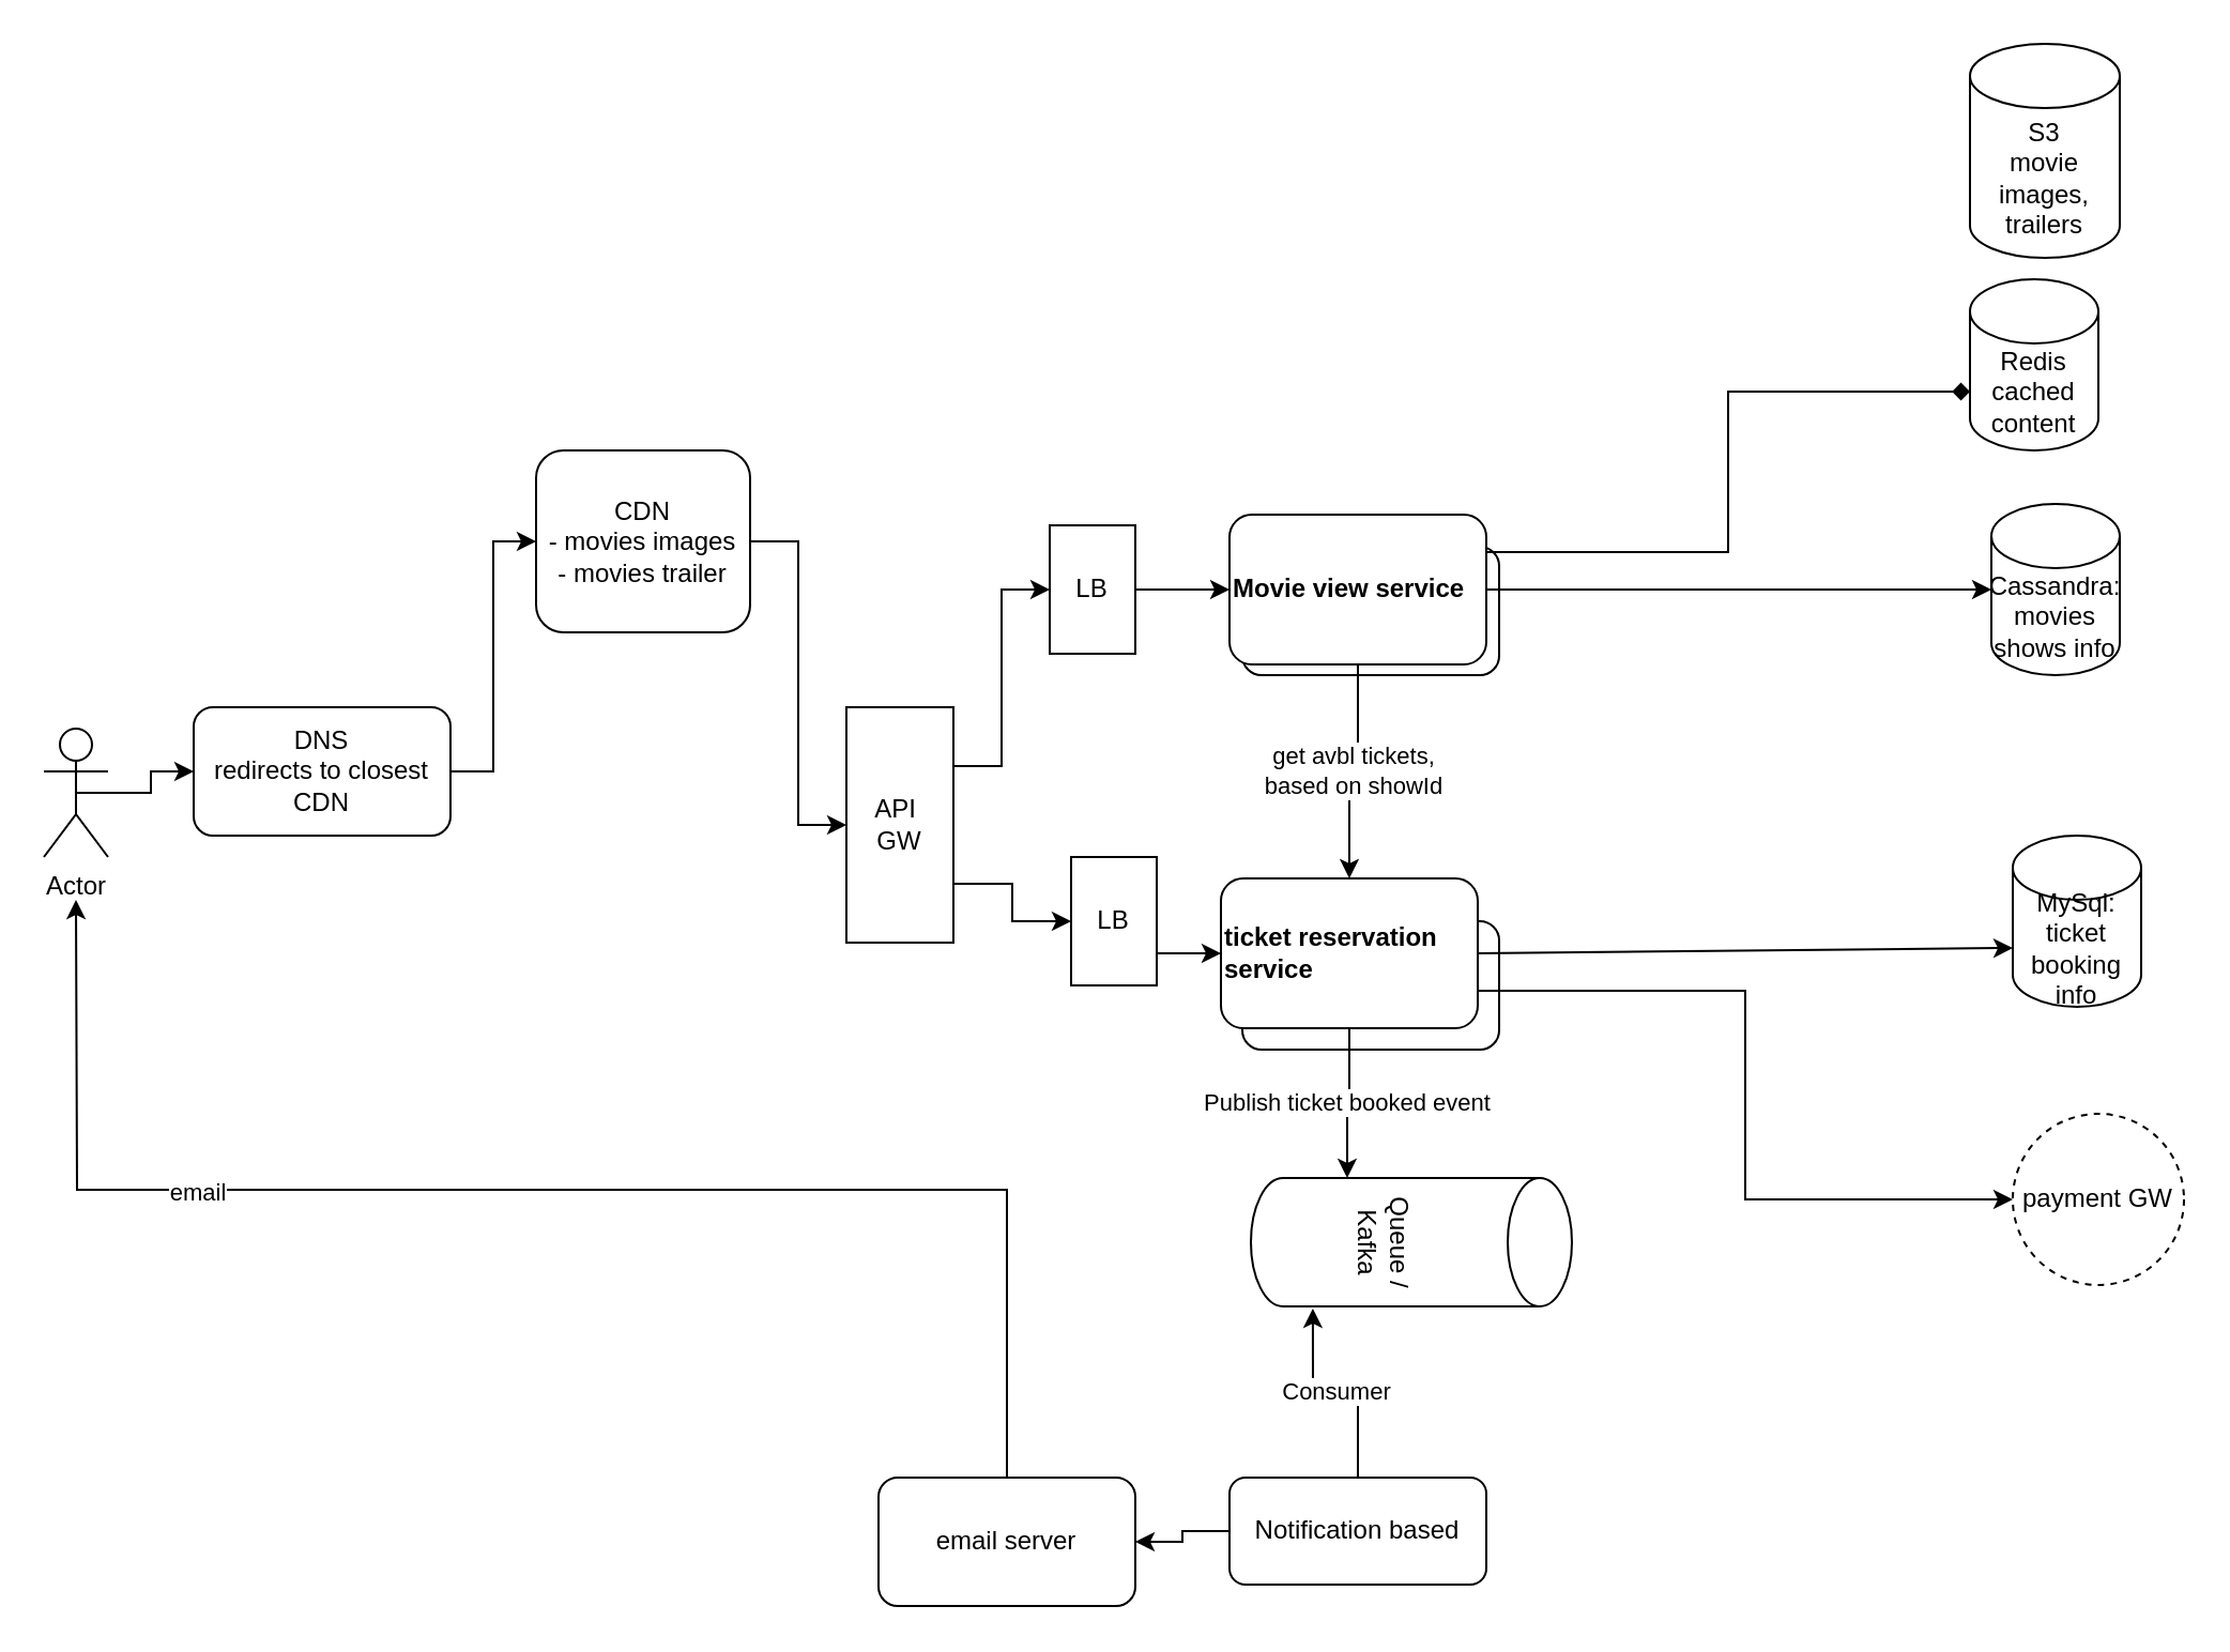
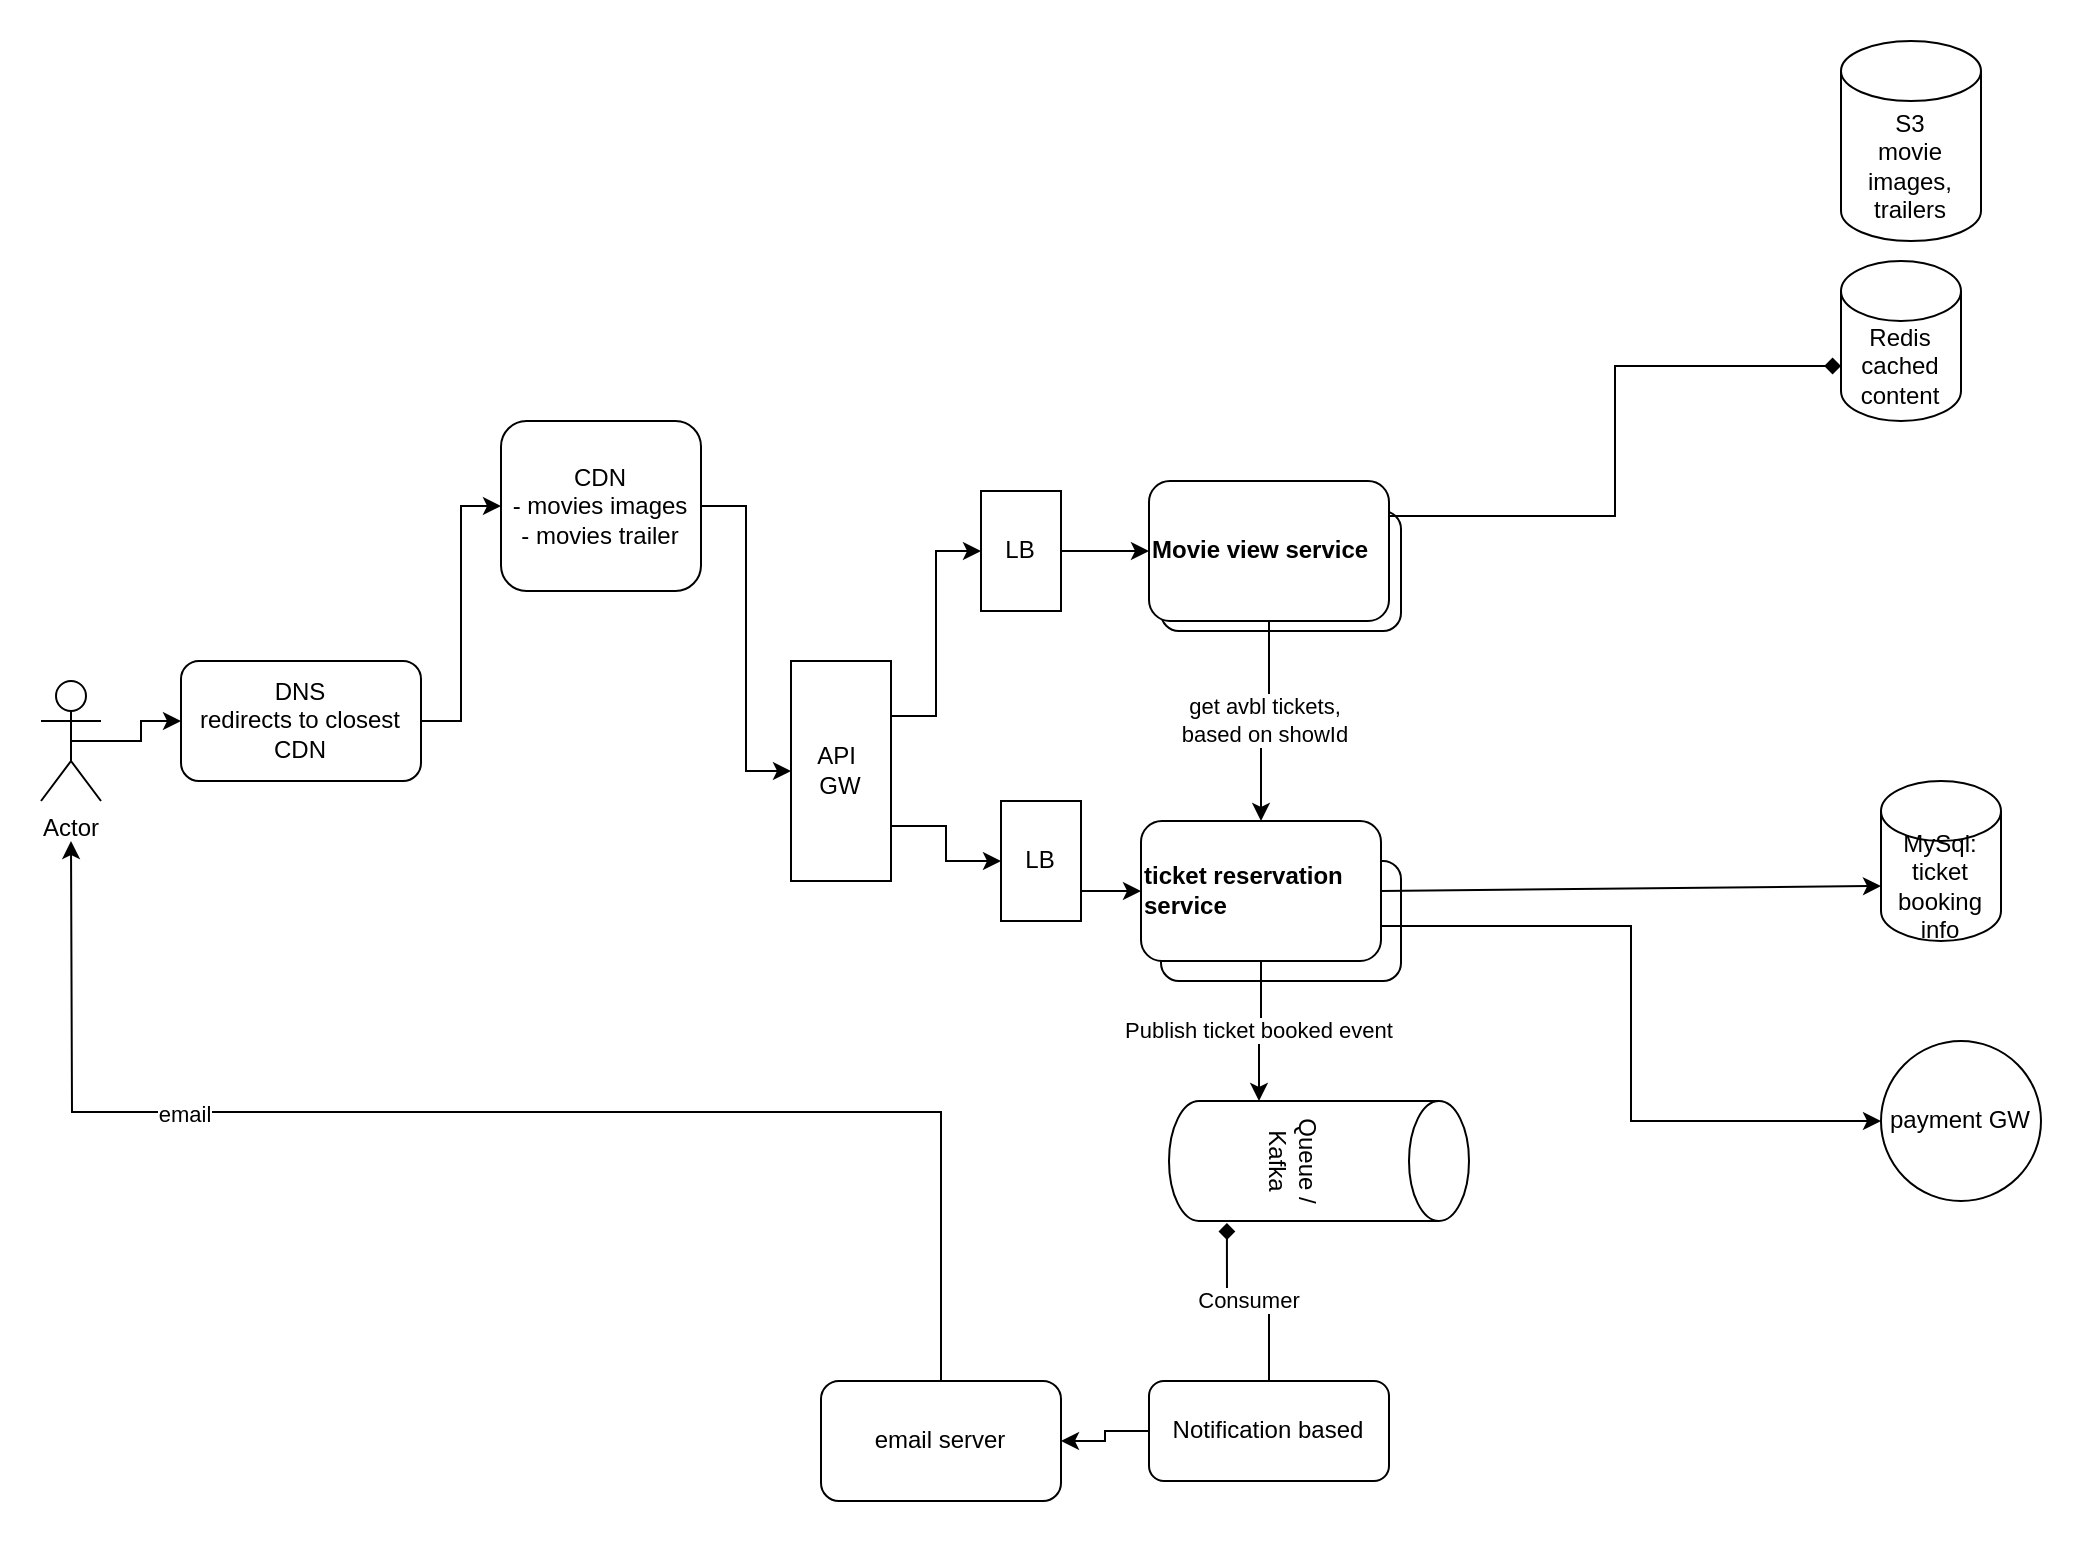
  <mxCell id="0" />
  <mxCell id="1" parent="0" />
  <mxCell id="2" value="" style="rounded=1;whiteSpace=wrap;html=1;" vertex="1" parent="1"><mxGeometry x="580" y="430" width="120" height="60" as="geometry" /></mxCell>
  <mxCell id="3" value="" style="rounded=1;whiteSpace=wrap;html=1;" vertex="1" parent="1"><mxGeometry x="580" y="255" width="120" height="60" as="geometry" /></mxCell>
  <mxCell id="4" style="edgeStyle=orthogonalEdgeStyle;rounded=0;orthogonalLoop=1;jettySize=auto;html=1;exitX=0.5;exitY=0.5;exitDx=0;exitDy=0;exitPerimeter=0;entryX=0;entryY=0.5;entryDx=0;entryDy=0;" edge="1" parent="1" source="5" target="31"><mxGeometry relative="1" as="geometry" /></mxCell>
  <mxCell id="5" value="Actor" style="shape=umlActor;verticalLabelPosition=bottom;verticalAlign=top;html=1;outlineConnect=0;" vertex="1" parent="1"><mxGeometry x="20" y="340" width="30" height="60" as="geometry" /></mxCell>
  <mxCell id="6" value="get avbl tickets, &lt;br&gt;based on showId" style="edgeStyle=orthogonalEdgeStyle;rounded=0;orthogonalLoop=1;jettySize=auto;html=1;" edge="1" parent="1" source="8" target="11"><mxGeometry relative="1" as="geometry" /></mxCell>
  <mxCell id="7" style="edgeStyle=orthogonalEdgeStyle;rounded=0;orthogonalLoop=1;jettySize=auto;html=1;exitX=1;exitY=0.25;exitDx=0;exitDy=0;entryX=0;entryY=0;entryDx=0;entryDy=52.5;entryPerimeter=0;endArrow=diamond;" edge="1" parent="1" source="8" target="29"><mxGeometry relative="1" as="geometry" /></mxCell>
  <mxCell id="8" value="&lt;b&gt;Movie view service&lt;/b&gt;" style="rounded=1;whiteSpace=wrap;html=1;align=left;" vertex="1" parent="1"><mxGeometry x="574" y="240" width="120" height="70" as="geometry" /></mxCell>
  <mxCell id="9" style="edgeStyle=orthogonalEdgeStyle;rounded=0;orthogonalLoop=1;jettySize=auto;html=1;exitX=1;exitY=0.75;exitDx=0;exitDy=0;entryX=0;entryY=0.5;entryDx=0;entryDy=0;" edge="1" parent="1" source="11" target="19"><mxGeometry relative="1" as="geometry" /></mxCell>
  <mxCell id="10" value="Publish ticket booked event" style="edgeStyle=orthogonalEdgeStyle;rounded=0;orthogonalLoop=1;jettySize=auto;html=1;exitX=0.5;exitY=1;exitDx=0;exitDy=0;entryX=0;entryY=0;entryDx=0;entryDy=105;entryPerimeter=0;" edge="1" parent="1" source="11" target="20"><mxGeometry relative="1" as="geometry" /></mxCell>
  <mxCell id="11" value="&lt;b&gt;ticket reservation service&lt;/b&gt;" style="rounded=1;whiteSpace=wrap;html=1;align=left;" vertex="1" parent="1"><mxGeometry x="570" y="410" width="120" height="70" as="geometry" /></mxCell>
- <mxCell id="12" value="Cassandra:&lt;br&gt;movies shows info" style="shape=cylinder3;whiteSpace=wrap;html=1;boundedLbl=1;backgroundOutline=1;size=15;" vertex="1" parent="1"><mxGeometry x="930" y="235" width="60" height="80" as="geometry" /></mxCell>
  <mxCell id="13" value="MySql:&lt;br&gt;ticket booking info" style="shape=cylinder3;whiteSpace=wrap;html=1;boundedLbl=1;backgroundOutline=1;size=15;" vertex="1" parent="1"><mxGeometry x="940" y="390" width="60" height="80" as="geometry" /></mxCell>
- <mxCell id="14" value="" style="endArrow=classic;html=1;exitX=1;exitY=0.5;exitDx=0;exitDy=0;" edge="1" parent="1" source="8" target="12"><mxGeometry width="50" height="50" relative="1" as="geometry"><mxPoint x="780" y="370" as="sourcePoint" /><mxPoint x="830" y="320" as="targetPoint" /></mxGeometry></mxCell>
  <mxCell id="15" value="" style="endArrow=classic;html=1;exitX=1;exitY=0.5;exitDx=0;exitDy=0;entryX=0;entryY=0;entryDx=0;entryDy=52.5;entryPerimeter=0;" edge="1" parent="1" source="11" target="13"><mxGeometry width="50" height="50" relative="1" as="geometry"><mxPoint x="760" y="470" as="sourcePoint" /><mxPoint x="810" y="420" as="targetPoint" /></mxGeometry></mxCell>
  <mxCell id="16" style="edgeStyle=orthogonalEdgeStyle;rounded=0;orthogonalLoop=1;jettySize=auto;html=1;exitX=1;exitY=0.5;exitDx=0;exitDy=0;entryX=0;entryY=0.5;entryDx=0;entryDy=0;" edge="1" parent="1" source="32" target="8"><mxGeometry relative="1" as="geometry" /></mxCell>
  <mxCell id="17" style="edgeStyle=orthogonalEdgeStyle;rounded=0;orthogonalLoop=1;jettySize=auto;html=1;exitX=1;exitY=0.75;exitDx=0;exitDy=0;entryX=0;entryY=0.5;entryDx=0;entryDy=0;" edge="1" parent="1" source="34" target="11"><mxGeometry relative="1" as="geometry" /></mxCell>
  <mxCell id="18" value="API&amp;nbsp;&lt;br&gt;GW" style="rounded=0;whiteSpace=wrap;html=1;" vertex="1" parent="1"><mxGeometry x="395" y="330" width="50" height="110" as="geometry" /></mxCell>
- <mxCell id="19" value="payment GW" style="ellipse;whiteSpace=wrap;html=1;aspect=fixed;dashed=1;" vertex="1" parent="1"><mxGeometry x="940" y="520" width="80" height="80" as="geometry" /></mxCell>
+ <mxCell id="19" value="payment GW" style="ellipse;whiteSpace=wrap;html=1;aspect=fixed;" vertex="1" parent="1"><mxGeometry x="940" y="520" width="80" height="80" as="geometry" /></mxCell>
  <mxCell id="20" value="Queue /&lt;br&gt;Kafka" style="shape=cylinder3;whiteSpace=wrap;html=1;boundedLbl=1;backgroundOutline=1;size=15;rotation=90;" vertex="1" parent="1"><mxGeometry x="629" y="505" width="60" height="150" as="geometry" /></mxCell>
- <mxCell id="21" value="Consumer" style="edgeStyle=orthogonalEdgeStyle;rounded=0;orthogonalLoop=1;jettySize=auto;html=1;entryX=1.017;entryY=0.807;entryDx=0;entryDy=0;entryPerimeter=0;" edge="1" parent="1" source="23" target="20"><mxGeometry relative="1" as="geometry" /></mxCell>
+ <mxCell id="21" value="Consumer" style="edgeStyle=orthogonalEdgeStyle;rounded=0;orthogonalLoop=1;jettySize=auto;html=1;entryX=1.017;entryY=0.807;entryDx=0;entryDy=0;entryPerimeter=0;endArrow=diamond;" edge="1" parent="1" source="23" target="20"><mxGeometry relative="1" as="geometry" /></mxCell>
  <mxCell id="22" value="" style="edgeStyle=orthogonalEdgeStyle;rounded=0;orthogonalLoop=1;jettySize=auto;html=1;" edge="1" parent="1" source="23" target="26"><mxGeometry relative="1" as="geometry" /></mxCell>
  <mxCell id="23" value="Notification based" style="rounded=1;whiteSpace=wrap;html=1;" vertex="1" parent="1"><mxGeometry x="574" y="690" width="120" height="50" as="geometry" /></mxCell>
  <mxCell id="24" style="edgeStyle=orthogonalEdgeStyle;rounded=0;orthogonalLoop=1;jettySize=auto;html=1;exitX=0.5;exitY=0;exitDx=0;exitDy=0;" edge="1" parent="1" source="26"><mxGeometry relative="1" as="geometry"><mxPoint x="35" y="420" as="targetPoint" /></mxGeometry></mxCell>
  <mxCell id="25" value="email" style="edgeLabel;html=1;align=center;verticalAlign=middle;resizable=0;points=[];" vertex="1" connectable="0" parent="24"><mxGeometry x="0.456" y="1" relative="1" as="geometry"><mxPoint as="offset" /></mxGeometry></mxCell>
  <mxCell id="26" value="email server" style="rounded=1;whiteSpace=wrap;html=1;" vertex="1" parent="1"><mxGeometry x="410" y="690" width="120" height="60" as="geometry" /></mxCell>
  <mxCell id="27" style="edgeStyle=orthogonalEdgeStyle;rounded=0;orthogonalLoop=1;jettySize=auto;html=1;entryX=0;entryY=0.5;entryDx=0;entryDy=0;" edge="1" parent="1" source="28" target="18"><mxGeometry relative="1" as="geometry" /></mxCell>
  <mxCell id="28" value="CDN&lt;br&gt;- movies images&lt;br&gt;- movies trailer" style="rounded=1;whiteSpace=wrap;html=1;" vertex="1" parent="1"><mxGeometry x="250" y="210" width="100" height="85" as="geometry" /></mxCell>
  <mxCell id="29" value="Redis&lt;br&gt;cached content" style="shape=cylinder3;whiteSpace=wrap;html=1;boundedLbl=1;backgroundOutline=1;size=15;" vertex="1" parent="1"><mxGeometry x="920" y="130" width="60" height="80" as="geometry" /></mxCell>
  <mxCell id="30" style="edgeStyle=orthogonalEdgeStyle;rounded=0;orthogonalLoop=1;jettySize=auto;html=1;entryX=0;entryY=0.5;entryDx=0;entryDy=0;" edge="1" parent="1" source="31" target="28"><mxGeometry relative="1" as="geometry" /></mxCell>
  <mxCell id="31" value="DNS&lt;br&gt;redirects to closest CDN" style="rounded=1;whiteSpace=wrap;html=1;" vertex="1" parent="1"><mxGeometry x="90" y="330" width="120" height="60" as="geometry" /></mxCell>
  <mxCell id="32" value="LB" style="rounded=0;whiteSpace=wrap;html=1;" vertex="1" parent="1"><mxGeometry x="490" y="245" width="40" height="60" as="geometry" /></mxCell>
  <mxCell id="33" style="edgeStyle=orthogonalEdgeStyle;rounded=0;orthogonalLoop=1;jettySize=auto;html=1;exitX=1;exitY=0.25;exitDx=0;exitDy=0;entryX=0;entryY=0.5;entryDx=0;entryDy=0;" edge="1" parent="1" source="18" target="32"><mxGeometry relative="1" as="geometry"><mxPoint x="445" y="357.5" as="sourcePoint" /><mxPoint x="574" y="275" as="targetPoint" /></mxGeometry></mxCell>
  <mxCell id="34" value="LB" style="rounded=0;whiteSpace=wrap;html=1;" vertex="1" parent="1"><mxGeometry x="500" y="400" width="40" height="60" as="geometry" /></mxCell>
  <mxCell id="35" style="edgeStyle=orthogonalEdgeStyle;rounded=0;orthogonalLoop=1;jettySize=auto;html=1;exitX=1;exitY=0.75;exitDx=0;exitDy=0;entryX=0;entryY=0.5;entryDx=0;entryDy=0;" edge="1" parent="1" source="18" target="34"><mxGeometry relative="1" as="geometry"><mxPoint x="445" y="412.5" as="sourcePoint" /><mxPoint x="570" y="445" as="targetPoint" /></mxGeometry></mxCell>
  <mxCell id="36" value="S3&lt;br&gt;movie images, trailers" style="shape=cylinder3;whiteSpace=wrap;html=1;boundedLbl=1;backgroundOutline=1;size=15;" vertex="1" parent="1"><mxGeometry x="920" y="20" width="70" height="100" as="geometry" /></mxCell>
